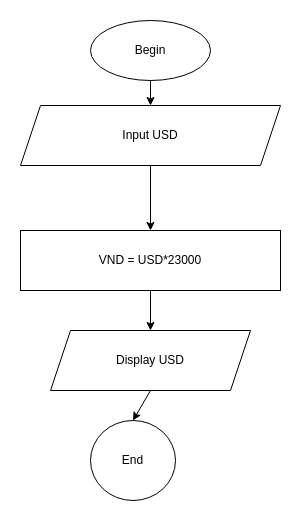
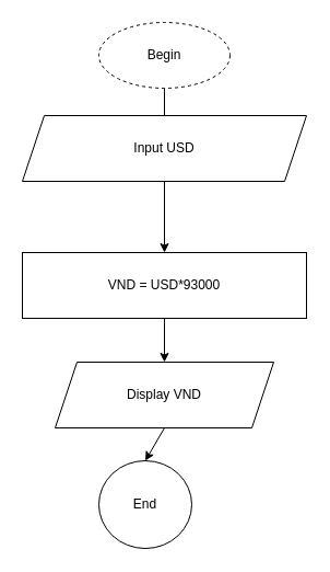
  <mxCell id="0" />
  <mxCell id="1" parent="0" />
- <mxCell id="2" value="Begin" style="ellipse;whiteSpace=wrap;html=1;" vertex="1" parent="1"><mxGeometry x="90" y="20" width="120" height="60" as="geometry" /></mxCell>
+ <mxCell id="2" value="Begin" style="ellipse;whiteSpace=wrap;html=1;dashed=1;" vertex="1" parent="1"><mxGeometry x="90" y="20" width="120" height="60" as="geometry" /></mxCell>
  <mxCell id="3" value="End" style="ellipse;whiteSpace=wrap;html=1;" vertex="1" parent="1"><mxGeometry x="90" y="420" width="85" height="80" as="geometry" /></mxCell>
- <mxCell id="4" value="" style="endArrow=classic;html=1;exitX=0.5;exitY=1;exitDx=0;exitDy=0;entryX=0.5;entryY=0;entryDx=0;entryDy=0;" edge="1" parent="1" source="2" target="5"><mxGeometry width="50" height="50" relative="1" as="geometry"><mxPoint x="120" y="220" as="sourcePoint" /><mxPoint x="140" y="120" as="targetPoint" /></mxGeometry></mxCell>
+ <mxCell id="4" value="" style="endArrow=none;html=1;exitX=0.5;exitY=1;exitDx=0;exitDy=0;entryX=0.5;entryY=0;entryDx=0;entryDy=0;" edge="1" parent="1" source="2" target="5"><mxGeometry width="50" height="50" relative="1" as="geometry"><mxPoint x="120" y="220" as="sourcePoint" /><mxPoint x="140" y="120" as="targetPoint" /></mxGeometry></mxCell>
  <mxCell id="5" value="Input USD" style="shape=parallelogram;perimeter=parallelogramPerimeter;whiteSpace=wrap;html=1;fixedSize=1;" vertex="1" parent="1"><mxGeometry x="20" y="105" width="260" height="60" as="geometry" /></mxCell>
- <mxCell id="6" value="VND = USD*23000" style="rounded=0;whiteSpace=wrap;html=1;" vertex="1" parent="1"><mxGeometry x="20" y="230" width="260" height="60" as="geometry" /></mxCell>
+ <mxCell id="6" value="VND = USD*93000" style="rounded=0;whiteSpace=wrap;html=1;" vertex="1" parent="1"><mxGeometry x="20" y="230" width="260" height="60" as="geometry" /></mxCell>
  <mxCell id="7" value="" style="endArrow=classic;html=1;exitX=0.5;exitY=1;exitDx=0;exitDy=0;entryX=0.5;entryY=0;entryDx=0;entryDy=0;" edge="1" parent="1" source="5" target="6"><mxGeometry width="50" height="50" relative="1" as="geometry"><mxPoint x="120" y="220" as="sourcePoint" /><mxPoint x="170" y="170" as="targetPoint" /></mxGeometry></mxCell>
  <mxCell id="8" value="" style="endArrow=classic;html=1;entryX=0.5;entryY=0;entryDx=0;entryDy=0;" edge="1" parent="1" source="6"><mxGeometry width="50" height="50" relative="1" as="geometry"><mxPoint x="160" y="190" as="sourcePoint" /><mxPoint x="160" y="230" as="targetPoint" /></mxGeometry></mxCell>
  <mxCell id="9" value="" style="endArrow=classic;html=1;exitX=0.5;exitY=1;exitDx=0;exitDy=0;" edge="1" parent="1" source="6"><mxGeometry width="50" height="50" relative="1" as="geometry"><mxPoint x="170" y="200" as="sourcePoint" /><mxPoint x="150" y="330" as="targetPoint" /></mxGeometry></mxCell>
- <mxCell id="10" value="Display USD" style="shape=parallelogram;perimeter=parallelogramPerimeter;whiteSpace=wrap;html=1;fixedSize=1;" vertex="1" parent="1"><mxGeometry x="50" y="330" width="200" height="60" as="geometry" /></mxCell>
+ <mxCell id="10" value="Display VND" style="shape=parallelogram;perimeter=parallelogramPerimeter;whiteSpace=wrap;html=1;fixedSize=1;" vertex="1" parent="1"><mxGeometry x="50" y="330" width="200" height="60" as="geometry" /></mxCell>
  <mxCell id="11" value="" style="endArrow=classic;html=1;exitX=0.5;exitY=1;exitDx=0;exitDy=0;entryX=0.5;entryY=0;entryDx=0;entryDy=0;" edge="1" parent="1" source="10" target="3"><mxGeometry width="50" height="50" relative="1" as="geometry"><mxPoint x="120" y="360" as="sourcePoint" /><mxPoint x="170" y="310" as="targetPoint" /></mxGeometry></mxCell>
